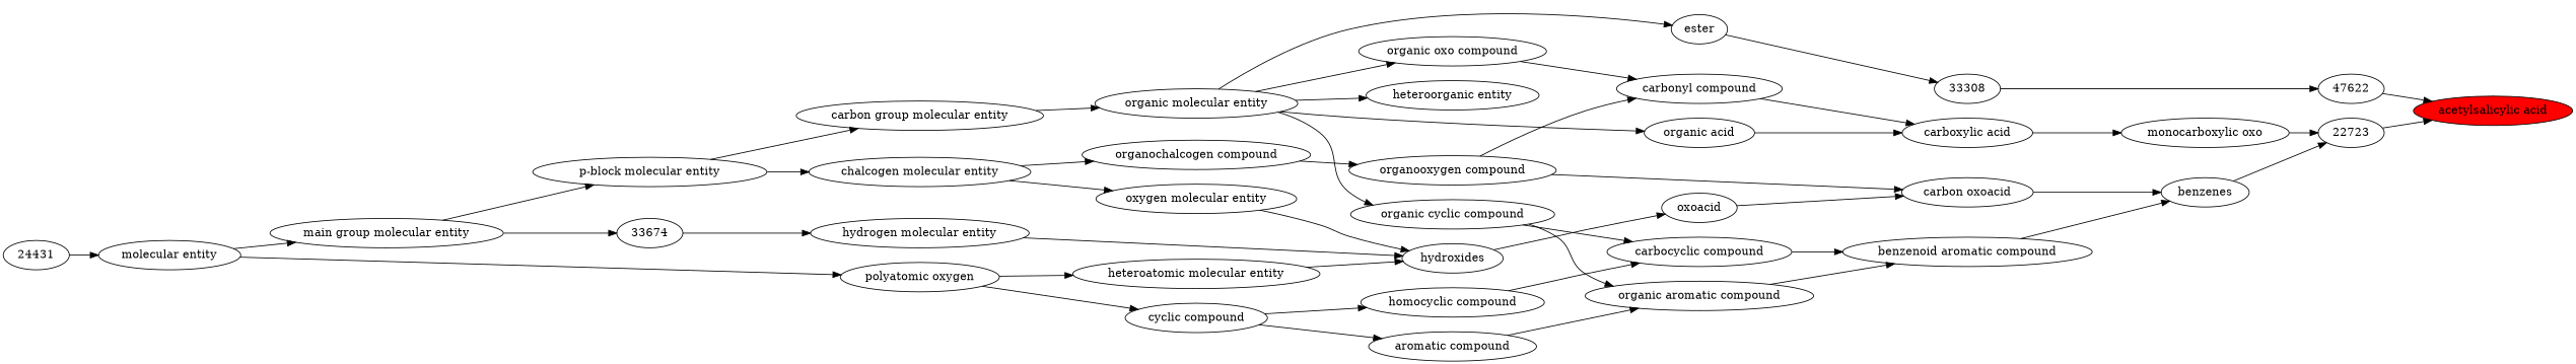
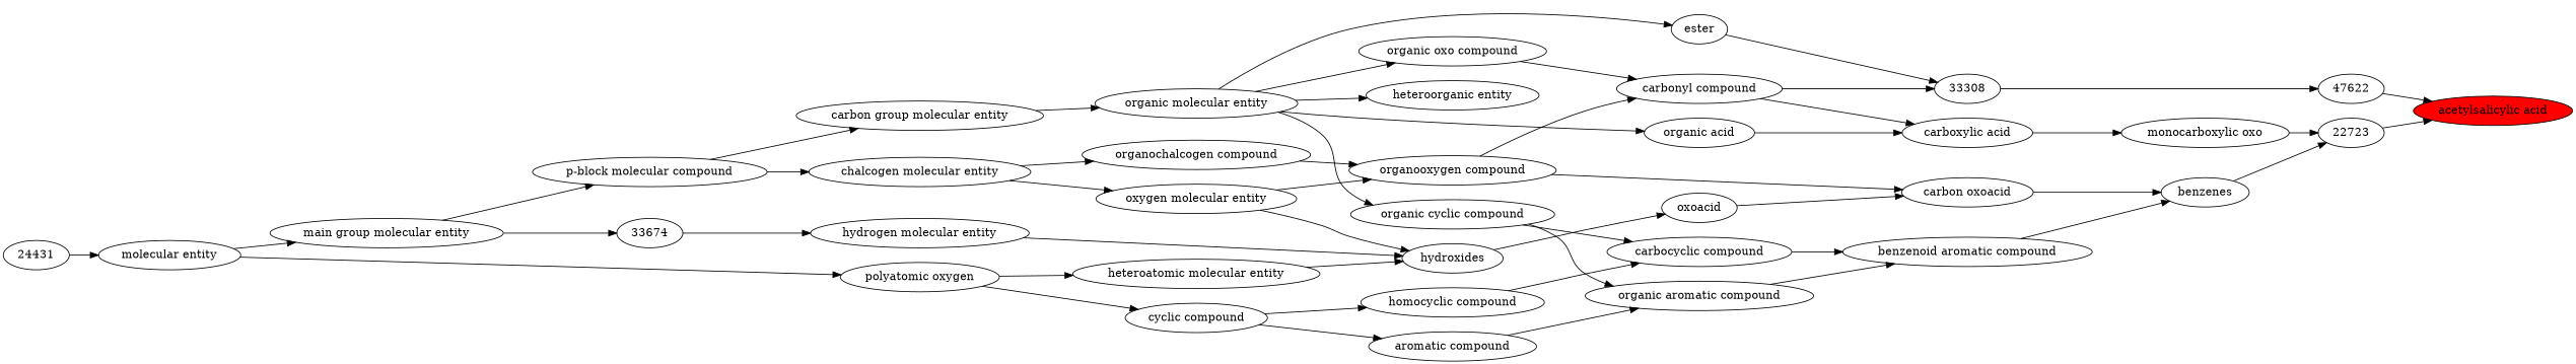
  digraph {
    rankdir=LR
    n1 [fillcolor=red label="acetylsalicylic acid" style=filled]
    n2 [label=22723]
    n3 [label=47622]
    n4 [label=benzenes]
    n5 [label="monocarboxylic oxo"]
    n6 [label=33308]
    n7 [label="benzenoid aromatic compound"]
    n8 [label="carboxylic acid"]
    n9 [label="carbonyl compound"]
    n10 [label=ester]
    n11 [label="organic aromatic compound"]
    n12 [label="carbocyclic compound"]
    n13 [label="carbon oxoacid"]
    n14 [label="organic acid"]
    n15 [label="organic oxo compound"]
    n16 [label="organooxygen compound"]
    n17 [label="organic molecular entity"]
    n18 [label="organic cyclic compound"]
    n19 [label="heteroorganic entity"]
    n20 [label="aromatic compound"]
    n21 [label="homocyclic compound"]
    n22 [label=oxoacid]
    n23 [label="organochalcogen compound"]
    n24 [label="oxygen molecular entity"]
    n25 [label=hydroxides]
    n26 [label="carbon group molecular entity"]
    n27 [label="cyclic compound"]
    n28 [label="chalcogen molecular entity"]
-   n29 [label="p-block molecular entity"]
+   n29 [label="p-block molecular compound"]
    n30 [label="polyatomic oxygen"]
    n31 [label="heteroatomic molecular entity"]
    n32 [label="hydrogen molecular entity"]
    n33 [label="main group molecular entity"]
    n34 [label=33674]
    n35 [label="molecular entity"]
    n36 [label=24431]
    n2 -> n1
    n3 -> n1
    n4 -> n2
    n5 -> n2
    n6 -> n3
    n7 -> n4
    n8 -> n5
+   n9 -> n6
    n9 -> n8
    n10 -> n6
    n11 -> n7
    n12 -> n7
    n13 -> n4
    n14 -> n8
    n15 -> n9
    n16 -> n9
    n16 -> n13
    n17 -> n10
    n17 -> n14
    n17 -> n15
    n17 -> n18
    n17 -> n19
    n18 -> n11
    n18 -> n12
    n20 -> n11
    n21 -> n12
    n22 -> n13
    n23 -> n16
+   n24 -> n16
    n24 -> n25
    n25 -> n22
    n26 -> n17
    n27 -> n20
    n27 -> n21
    n28 -> n23
    n28 -> n24
    n29 -> n26
    n29 -> n28
    n30 -> n27
    n30 -> n31
    n31 -> n25
    n32 -> n25
    n33 -> n29
    n33 -> n34
    n34 -> n32
    n35 -> n30
    n35 -> n33
    n36 -> n35
  }
